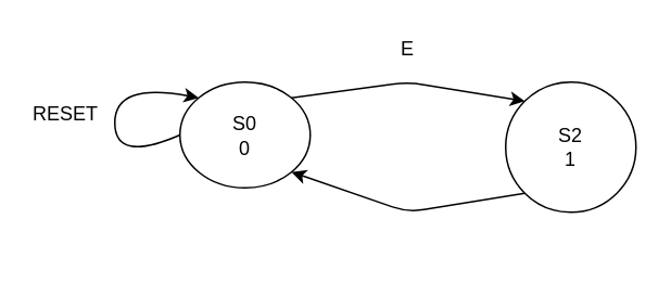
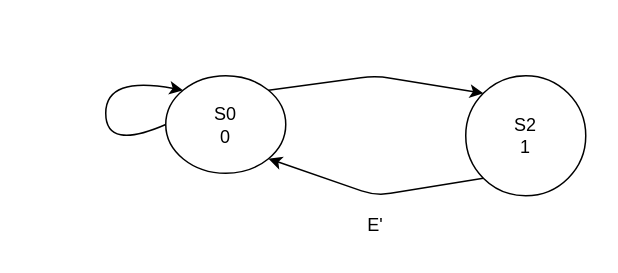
  <mxCell id="0" />
  <mxCell id="1" parent="0" />
  <mxCell id="2" value="S0&lt;br&gt;0" style="ellipse;whiteSpace=wrap;html=1;aspect=fixed;" vertex="1" parent="1"><mxGeometry x="110" y="50" width="80" height="65" as="geometry" /></mxCell>
  <mxCell id="3" value="S2&lt;br&gt;1" style="ellipse;whiteSpace=wrap;html=1;aspect=fixed;" vertex="1" parent="1"><mxGeometry x="310" y="50" width="80" height="80" as="geometry" /></mxCell>
  <mxCell id="4" value="" style="endArrow=classic;html=1;entryX=0;entryY=0;entryDx=0;entryDy=0;exitX=1;exitY=0;exitDx=0;exitDy=0;" edge="1" parent="1" source="2" target="3"><mxGeometry width="50" height="50" relative="1" as="geometry"><mxPoint x="210" y="70" as="sourcePoint" /><mxPoint x="260" y="20" as="targetPoint" /><Array as="points"><mxPoint x="250" y="50" /></Array></mxGeometry></mxCell>
  <mxCell id="5" value="" style="endArrow=classic;html=1;entryX=1;entryY=1;entryDx=0;entryDy=0;exitX=0;exitY=1;exitDx=0;exitDy=0;" edge="1" parent="1" source="3" target="2"><mxGeometry width="50" height="50" relative="1" as="geometry"><mxPoint x="240" y="200" as="sourcePoint" /><mxPoint x="290" y="150" as="targetPoint" /><Array as="points"><mxPoint x="250" y="130" /></Array></mxGeometry></mxCell>
  <mxCell id="6" value="" style="curved=1;endArrow=classic;html=1;entryX=0;entryY=0;entryDx=0;entryDy=0;exitX=0;exitY=0.5;exitDx=0;exitDy=0;" edge="1" parent="1" source="2" target="2"><mxGeometry width="50" height="50" relative="1" as="geometry"><mxPoint x="30" y="120" as="sourcePoint" /><mxPoint x="80" y="70" as="targetPoint" /><Array as="points"><mxPoint x="70" y="100" /><mxPoint x="70" y="50" /></Array></mxGeometry></mxCell>
- <mxCell id="7" value="RESET" style="text;html=1;strokeColor=none;fillColor=none;align=center;verticalAlign=middle;whiteSpace=wrap;rounded=0;" vertex="1" parent="1"><mxGeometry x="20" y="60" width="40" height="20" as="geometry" /></mxCell>
- <mxCell id="8" value="E" style="text;html=1;strokeColor=none;fillColor=none;align=center;verticalAlign=middle;whiteSpace=wrap;rounded=0;" vertex="1" parent="1"><mxGeometry x="230" y="20" width="40" height="20" as="geometry" /></mxCell>
+ <mxCell id="9" value="E'" style="text;html=1;strokeColor=none;fillColor=none;align=center;verticalAlign=middle;whiteSpace=wrap;rounded=0;" vertex="1" parent="1"><mxGeometry x="230" y="140" width="40" height="20" as="geometry" /></mxCell>
